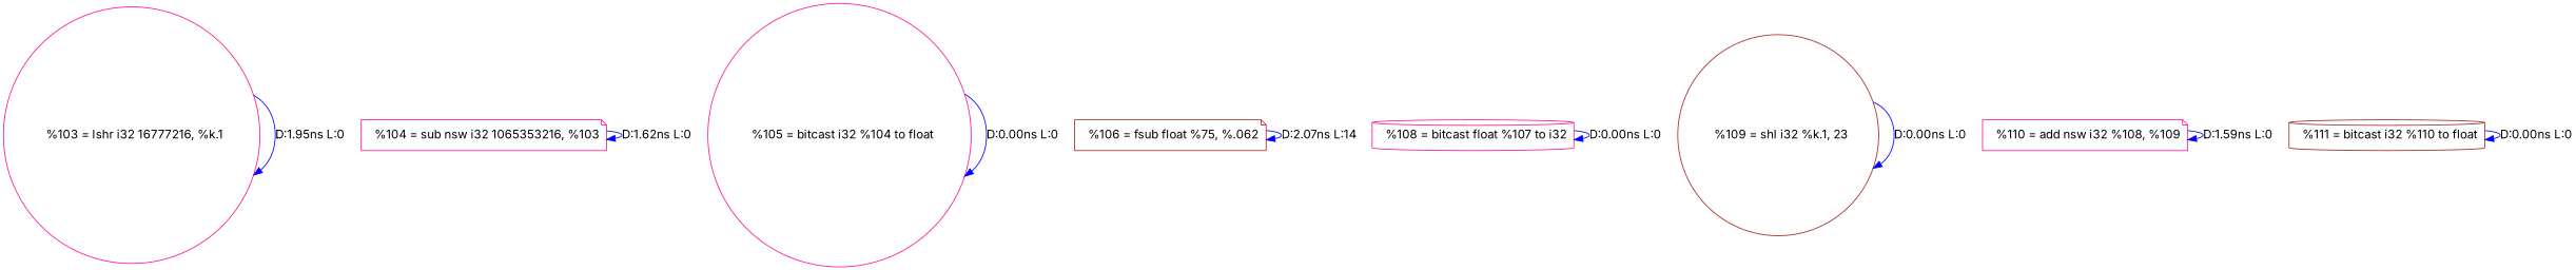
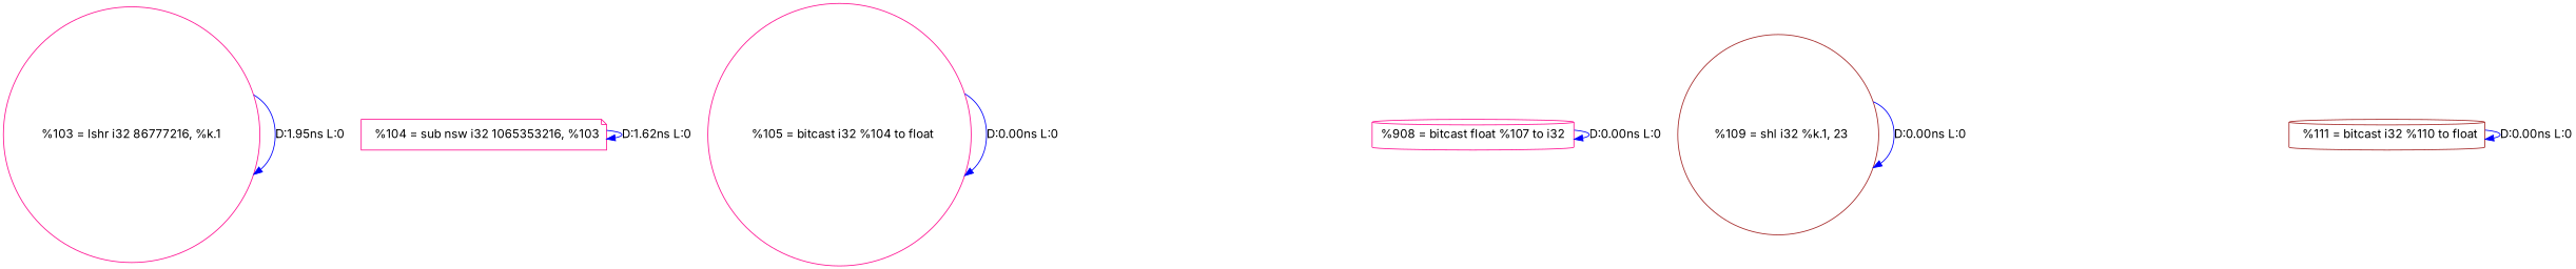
  digraph {
    fontname=Inter
    node [color=deeppink fontname=Inter shape=circle]
    edge [color=blue fontname=Inter]
-   n1 [label="  %103 = lshr i32 16777216, %k.1"]
+   n1 [label="%103 = lshr i32 86777216, %k.1"]
    n2 [label="  %104 = sub nsw i32 1065353216, %103" shape=note]
    n3 [label="  %105 = bitcast i32 %104 to float"]
-   n4 [color=brown label="  %106 = fsub float %75, %.062" shape=note]
-   n5 [label="  %108 = bitcast float %107 to i32" shape=cylinder]
+   n5 [label="%908 = bitcast float %107 to i32" shape=cylinder]
    n6 [color=brown label="  %109 = shl i32 %k.1, 23"]
-   n7 [label="  %110 = add nsw i32 %108, %109" shape=note]
    n8 [color=brown label="  %111 = bitcast i32 %110 to float" shape=cylinder]
    n1 -> n1 [label="D:1.95ns L:0"]
    n2 -> n2 [label="D:1.62ns L:0"]
    n3 -> n3 [label="D:0.00ns L:0"]
-   n4 -> n4 [label="D:2.07ns L:14"]
    n5 -> n5 [label="D:0.00ns L:0"]
    n6 -> n6 [label="D:0.00ns L:0"]
-   n7 -> n7 [label="D:1.59ns L:0"]
    n8 -> n8 [label="D:0.00ns L:0"]
  }
